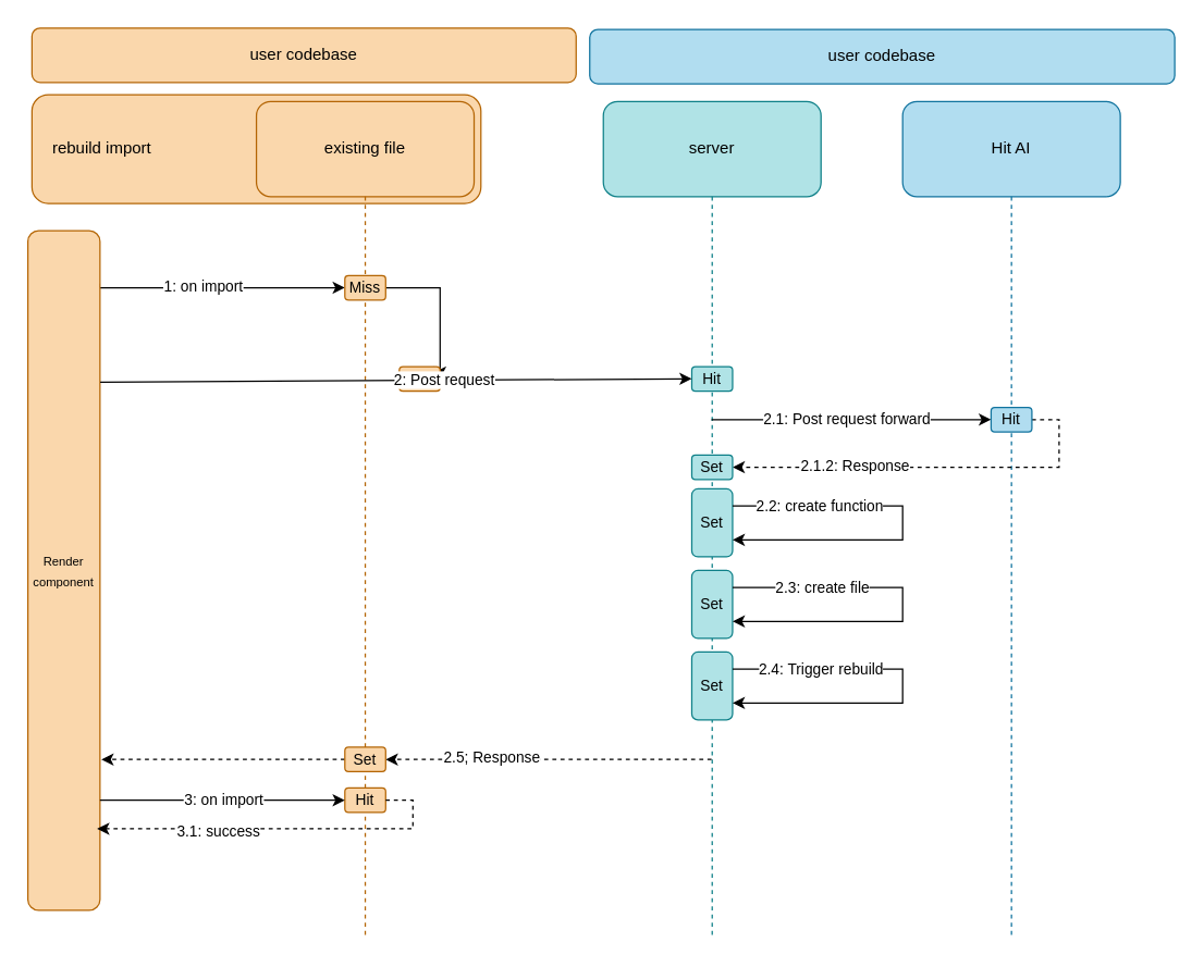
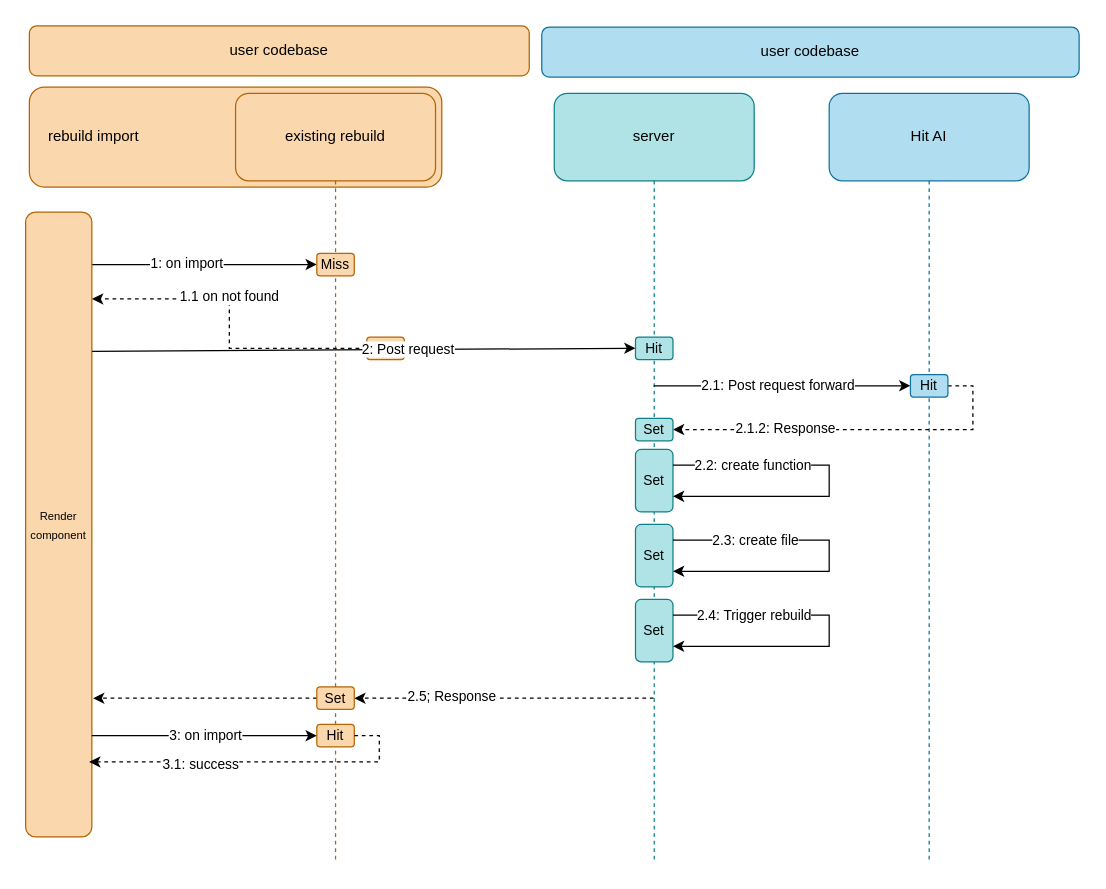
  <mxCell id="0" />
  <mxCell id="1" parent="0" />
  <mxCell id="2" value="user codebase" style="rounded=1;whiteSpace=wrap;html=1;fillColor=#fad7ac;strokeColor=#b46504;" vertex="1" parent="1"><mxGeometry x="23" y="20" width="400" height="40" as="geometry" /></mxCell>
  <mxCell id="3" value="&amp;nbsp; &amp;nbsp; rebuild import" style="rounded=1;whiteSpace=wrap;html=1;align=left;fillColor=#fad7ac;strokeColor=#b46504;" vertex="1" parent="1"><mxGeometry x="23" y="69" width="330" height="80" as="geometry" /></mxCell>
- <mxCell id="4" value="existing file" style="shape=umlLifeline;perimeter=lifelinePerimeter;whiteSpace=wrap;html=1;container=1;dropTarget=0;collapsible=0;recursiveResize=0;outlineConnect=0;portConstraint=eastwest;newEdgeStyle={&quot;edgeStyle&quot;:&quot;elbowEdgeStyle&quot;,&quot;elbow&quot;:&quot;vertical&quot;,&quot;curved&quot;:0,&quot;rounded&quot;:0};fillColor=#fad7ac;strokeColor=#b46504;size=70;rounded=1;strokeWidth=1;" vertex="1" parent="1"><mxGeometry x="188" y="74" width="160" height="615" as="geometry" /></mxCell>
+ <mxCell id="4" value="existing rebuild" style="shape=umlLifeline;perimeter=lifelinePerimeter;whiteSpace=wrap;html=1;container=1;dropTarget=0;collapsible=0;recursiveResize=0;outlineConnect=0;portConstraint=eastwest;newEdgeStyle={&quot;edgeStyle&quot;:&quot;elbowEdgeStyle&quot;,&quot;elbow&quot;:&quot;vertical&quot;,&quot;curved&quot;:0,&quot;rounded&quot;:0};fillColor=#fad7ac;strokeColor=#b46504;size=70;rounded=1;strokeWidth=1;" vertex="1" parent="1"><mxGeometry x="188" y="74" width="160" height="615" as="geometry" /></mxCell>
  <mxCell id="5" value="server" style="shape=umlLifeline;perimeter=lifelinePerimeter;whiteSpace=wrap;html=1;container=1;dropTarget=0;collapsible=0;recursiveResize=0;outlineConnect=0;portConstraint=eastwest;newEdgeStyle={&quot;edgeStyle&quot;:&quot;elbowEdgeStyle&quot;,&quot;elbow&quot;:&quot;vertical&quot;,&quot;curved&quot;:0,&quot;rounded&quot;:0};fillColor=#b0e3e6;strokeColor=#0e8088;size=70;rounded=1;" vertex="1" parent="1"><mxGeometry x="443" y="74" width="160" height="615" as="geometry" /></mxCell>
  <mxCell id="6" value="Hit AI" style="shape=umlLifeline;perimeter=lifelinePerimeter;whiteSpace=wrap;html=1;container=1;dropTarget=0;collapsible=0;recursiveResize=0;outlineConnect=0;portConstraint=eastwest;newEdgeStyle={&quot;edgeStyle&quot;:&quot;elbowEdgeStyle&quot;,&quot;elbow&quot;:&quot;vertical&quot;,&quot;curved&quot;:0,&quot;rounded&quot;:0};fillColor=#b1ddf0;strokeColor=#10739e;size=70;rounded=1;" vertex="1" parent="1"><mxGeometry x="663" y="74" width="160" height="615" as="geometry" /></mxCell>
  <mxCell id="7" style="edgeStyle=orthogonalEdgeStyle;rounded=0;orthogonalLoop=1;jettySize=auto;html=1;entryX=0;entryY=0.5;entryDx=0;entryDy=0;exitX=0.992;exitY=0.078;exitDx=0;exitDy=0;exitPerimeter=0;" edge="1" parent="1"><mxGeometry relative="1" as="geometry"><mxPoint x="72.576" y="208" as="sourcePoint" /><mxPoint x="253" y="211" as="targetPoint" /><Array as="points"><mxPoint x="73" y="211" /></Array></mxGeometry></mxCell>
  <mxCell id="8" value="1: on import" style="edgeLabel;html=1;align=center;verticalAlign=middle;resizable=0;points=[];" vertex="1" connectable="0" parent="7"><mxGeometry x="-0.142" y="2" relative="1" as="geometry"><mxPoint as="offset" /></mxGeometry></mxCell>
  <mxCell id="9" value="&lt;font style=&quot;font-size: 9px;&quot;&gt;Render component&lt;/font&gt;" style="rounded=1;whiteSpace=wrap;html=1;fillColor=#fad7ac;strokeColor=#b46504;" vertex="1" parent="1"><mxGeometry x="20" y="169" width="53" height="500" as="geometry" /></mxCell>
- <mxCell id="10" style="edgeStyle=orthogonalEdgeStyle;rounded=0;orthogonalLoop=1;jettySize=auto;html=1;exitX=1;exitY=0.5;exitDx=0;exitDy=0;entryX=1;entryY=0.5;entryDx=0;entryDy=0;" edge="1" parent="1" source="11" target="12"><mxGeometry relative="1" as="geometry"><Array as="points"><mxPoint x="323" y="211" /><mxPoint x="323" y="238" /></Array></mxGeometry></mxCell>
  <mxCell id="11" value="&lt;span style=&quot;font-size: 11px;&quot;&gt;Miss&lt;/span&gt;" style="rounded=1;whiteSpace=wrap;html=1;fillColor=#fad7ac;strokeColor=#b46504;" vertex="1" parent="1"><mxGeometry x="253" y="202" width="30" height="18" as="geometry" /></mxCell>
  <mxCell id="12" value="&lt;span style=&quot;font-size: 11px;&quot;&gt;Error&lt;/span&gt;" style="rounded=1;whiteSpace=wrap;html=1;fillColor=#fad7ac;strokeColor=#b46504;" vertex="1" parent="1"><mxGeometry x="293" y="269" width="30" height="18" as="geometry" /></mxCell>
+ <mxCell id="13" style="edgeStyle=orthogonalEdgeStyle;rounded=0;orthogonalLoop=1;jettySize=auto;html=1;exitX=0;exitY=0.5;exitDx=0;exitDy=0;entryX=1.003;entryY=0.139;entryDx=0;entryDy=0;entryPerimeter=0;dashed=1;" edge="1" parent="1" source="12" target="9"><mxGeometry relative="1" as="geometry" /></mxCell>
+ <mxCell id="14" value="1.1 on not found" style="edgeLabel;html=1;align=center;verticalAlign=middle;resizable=0;points=[];" vertex="1" connectable="0" parent="13"><mxGeometry x="0.293" y="1" relative="1" as="geometry"><mxPoint x="18" y="-3" as="offset" /></mxGeometry></mxCell>
  <mxCell id="15" value="&lt;span style=&quot;font-size: 11px;&quot;&gt;Hit&lt;/span&gt;" style="rounded=1;whiteSpace=wrap;html=1;fillColor=#b0e3e6;strokeColor=#0e8088;" vertex="1" parent="1"><mxGeometry x="508" y="269" width="30" height="18" as="geometry" /></mxCell>
  <mxCell id="16" value="" style="endArrow=classic;html=1;rounded=0;exitX=1.003;exitY=0.223;exitDx=0;exitDy=0;exitPerimeter=0;entryX=0;entryY=0.5;entryDx=0;entryDy=0;" edge="1" parent="1" source="9" target="15"><mxGeometry width="50" height="50" relative="1" as="geometry"><mxPoint x="363" y="299" as="sourcePoint" /><mxPoint x="403" y="280" as="targetPoint" /></mxGeometry></mxCell>
  <mxCell id="17" value="2: Post request" style="edgeLabel;html=1;align=center;verticalAlign=middle;resizable=0;points=[];" vertex="1" connectable="0" parent="16"><mxGeometry x="0.067" y="-3" relative="1" as="geometry"><mxPoint x="20" y="-4" as="offset" /></mxGeometry></mxCell>
  <mxCell id="18" value="" style="endArrow=classic;html=1;rounded=0;entryX=0;entryY=0.5;entryDx=0;entryDy=0;" edge="1" parent="1" source="5" target="22"><mxGeometry width="50" height="50" relative="1" as="geometry"><mxPoint x="538" y="309" as="sourcePoint" /><mxPoint x="664" y="309" as="targetPoint" /></mxGeometry></mxCell>
  <mxCell id="19" value="2.1: Post request forward" style="edgeLabel;html=1;align=center;verticalAlign=middle;resizable=0;points=[];" vertex="1" connectable="0" parent="18"><mxGeometry x="-0.168" y="-1" relative="1" as="geometry"><mxPoint x="14" y="-2" as="offset" /></mxGeometry></mxCell>
  <mxCell id="20" style="edgeStyle=orthogonalEdgeStyle;rounded=0;orthogonalLoop=1;jettySize=auto;html=1;exitX=1;exitY=0.5;exitDx=0;exitDy=0;entryX=1;entryY=0.5;entryDx=0;entryDy=0;dashed=1;" edge="1" parent="1" source="22" target="23"><mxGeometry relative="1" as="geometry" /></mxCell>
  <mxCell id="21" value="2.1.2: Response" style="edgeLabel;html=1;align=center;verticalAlign=middle;resizable=0;points=[];" vertex="1" connectable="0" parent="20"><mxGeometry x="0.647" y="-2" relative="1" as="geometry"><mxPoint x="37" as="offset" /></mxGeometry></mxCell>
  <mxCell id="22" value="&lt;span style=&quot;font-size: 11px;&quot;&gt;Hit&lt;/span&gt;" style="rounded=1;whiteSpace=wrap;html=1;fillColor=#b1ddf0;strokeColor=#10739e;" vertex="1" parent="1"><mxGeometry x="728" y="299" width="30" height="18" as="geometry" /></mxCell>
  <mxCell id="23" value="&lt;span style=&quot;font-size: 11px;&quot;&gt;Set&lt;/span&gt;" style="rounded=1;whiteSpace=wrap;html=1;fillColor=#b0e3e6;strokeColor=#0e8088;" vertex="1" parent="1"><mxGeometry x="508" y="334" width="30" height="18" as="geometry" /></mxCell>
  <mxCell id="24" value="&lt;span style=&quot;font-size: 11px;&quot;&gt;Set&lt;/span&gt;" style="rounded=1;whiteSpace=wrap;html=1;fillColor=#b0e3e6;strokeColor=#0e8088;" vertex="1" parent="1"><mxGeometry x="508" y="359" width="30" height="50" as="geometry" /></mxCell>
  <mxCell id="25" style="edgeStyle=orthogonalEdgeStyle;rounded=0;orthogonalLoop=1;jettySize=auto;html=1;exitX=1;exitY=0.25;exitDx=0;exitDy=0;entryX=1;entryY=0.75;entryDx=0;entryDy=0;" edge="1" parent="1" source="24" target="24"><mxGeometry relative="1" as="geometry"><Array as="points"><mxPoint x="663" y="372" /><mxPoint x="663" y="397" /></Array></mxGeometry></mxCell>
  <mxCell id="26" value="2.2: create function" style="edgeLabel;html=1;align=center;verticalAlign=middle;resizable=0;points=[];" vertex="1" connectable="0" parent="25"><mxGeometry x="-0.703" relative="1" as="geometry"><mxPoint x="22" as="offset" /></mxGeometry></mxCell>
  <mxCell id="27" value="&lt;span style=&quot;font-size: 11px;&quot;&gt;Set&lt;/span&gt;" style="rounded=1;whiteSpace=wrap;html=1;fillColor=#b0e3e6;strokeColor=#0e8088;" vertex="1" parent="1"><mxGeometry x="508" y="419" width="30" height="50" as="geometry" /></mxCell>
  <mxCell id="28" style="edgeStyle=orthogonalEdgeStyle;rounded=0;orthogonalLoop=1;jettySize=auto;html=1;exitX=1;exitY=0.25;exitDx=0;exitDy=0;entryX=1;entryY=0.75;entryDx=0;entryDy=0;" edge="1" parent="1" source="27" target="27"><mxGeometry relative="1" as="geometry"><Array as="points"><mxPoint x="663" y="432" /><mxPoint x="663" y="456" /></Array></mxGeometry></mxCell>
  <mxCell id="29" value="2.3: create file" style="edgeLabel;html=1;align=center;verticalAlign=middle;resizable=0;points=[];" vertex="1" connectable="0" parent="28"><mxGeometry x="-0.818" relative="1" as="geometry"><mxPoint x="40" as="offset" /></mxGeometry></mxCell>
  <mxCell id="30" value="&lt;span style=&quot;font-size: 11px;&quot;&gt;Set&lt;/span&gt;" style="rounded=1;whiteSpace=wrap;html=1;fillColor=#b0e3e6;strokeColor=#0e8088;" vertex="1" parent="1"><mxGeometry x="508" y="479" width="30" height="50" as="geometry" /></mxCell>
  <mxCell id="31" style="edgeStyle=orthogonalEdgeStyle;rounded=0;orthogonalLoop=1;jettySize=auto;html=1;exitX=1;exitY=0.25;exitDx=0;exitDy=0;entryX=1;entryY=0.75;entryDx=0;entryDy=0;" edge="1" parent="1" source="30" target="30"><mxGeometry relative="1" as="geometry"><Array as="points"><mxPoint x="663" y="492" /><mxPoint x="663" y="516" /></Array></mxGeometry></mxCell>
  <mxCell id="32" value="2.4: Trigger rebuild" style="edgeLabel;html=1;align=center;verticalAlign=middle;resizable=0;points=[];" vertex="1" connectable="0" parent="31"><mxGeometry x="-0.69" relative="1" as="geometry"><mxPoint x="21" as="offset" /></mxGeometry></mxCell>
  <mxCell id="33" value="" style="endArrow=classic;html=1;rounded=0;entryX=1;entryY=0.5;entryDx=0;entryDy=0;dashed=1;" edge="1" parent="1" source="5" target="36"><mxGeometry width="50" height="50" relative="1" as="geometry"><mxPoint x="502.5" y="567" as="sourcePoint" /><mxPoint x="393" y="567" as="targetPoint" /></mxGeometry></mxCell>
  <mxCell id="34" value="2.5; Response" style="edgeLabel;html=1;align=center;verticalAlign=middle;resizable=0;points=[];" vertex="1" connectable="0" parent="33"><mxGeometry x="0.357" y="-2" relative="1" as="geometry"><mxPoint x="1" as="offset" /></mxGeometry></mxCell>
  <mxCell id="35" style="edgeStyle=orthogonalEdgeStyle;rounded=0;orthogonalLoop=1;jettySize=auto;html=1;exitX=0;exitY=0.5;exitDx=0;exitDy=0;entryX=1.019;entryY=0.778;entryDx=0;entryDy=0;entryPerimeter=0;dashed=1;" edge="1" parent="1" source="36" target="9"><mxGeometry relative="1" as="geometry"><mxPoint x="83" y="558" as="targetPoint" /></mxGeometry></mxCell>
  <mxCell id="36" value="&lt;span style=&quot;font-size: 11px;&quot;&gt;Set&lt;/span&gt;" style="rounded=1;whiteSpace=wrap;html=1;fillColor=#fad7ac;strokeColor=#b46504;" vertex="1" parent="1"><mxGeometry x="253" y="549" width="30" height="18" as="geometry" /></mxCell>
  <mxCell id="37" value="&lt;span style=&quot;font-size: 11px;&quot;&gt;Hit&lt;/span&gt;" style="rounded=1;whiteSpace=wrap;html=1;fillColor=#fad7ac;strokeColor=#b46504;" vertex="1" parent="1"><mxGeometry x="253" y="579" width="30" height="18" as="geometry" /></mxCell>
  <mxCell id="38" value="" style="endArrow=classic;html=1;rounded=0;entryX=0;entryY=0.5;entryDx=0;entryDy=0;" edge="1" parent="1" target="37"><mxGeometry width="50" height="50" relative="1" as="geometry"><mxPoint x="73" y="588" as="sourcePoint" /><mxPoint x="383" y="639" as="targetPoint" /></mxGeometry></mxCell>
  <mxCell id="39" value="3: on import" style="edgeLabel;html=1;align=center;verticalAlign=middle;resizable=0;points=[];" vertex="1" connectable="0" parent="38"><mxGeometry x="-0.275" y="1" relative="1" as="geometry"><mxPoint x="25" as="offset" /></mxGeometry></mxCell>
  <mxCell id="40" style="edgeStyle=orthogonalEdgeStyle;rounded=0;orthogonalLoop=1;jettySize=auto;html=1;exitX=1;exitY=0.5;exitDx=0;exitDy=0;entryX=0.96;entryY=0.88;entryDx=0;entryDy=0;entryPerimeter=0;dashed=1;" edge="1" parent="1" source="37" target="9"><mxGeometry relative="1" as="geometry"><Array as="points"><mxPoint x="303" y="588" /><mxPoint x="303" y="609" /></Array></mxGeometry></mxCell>
  <mxCell id="41" value="3.1: success" style="edgeLabel;html=1;align=center;verticalAlign=middle;resizable=0;points=[];" vertex="1" connectable="0" parent="40"><mxGeometry x="0.448" y="1" relative="1" as="geometry"><mxPoint x="13" as="offset" /></mxGeometry></mxCell>
  <mxCell id="42" value="user codebase" style="rounded=1;whiteSpace=wrap;html=1;fillColor=#b1ddf0;strokeColor=#10739e;" vertex="1" parent="1"><mxGeometry x="433" y="21" width="430" height="40" as="geometry" /></mxCell>
